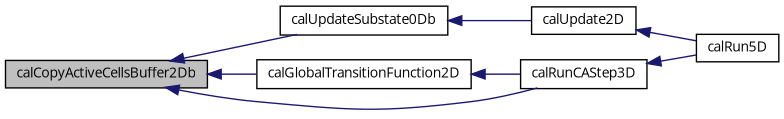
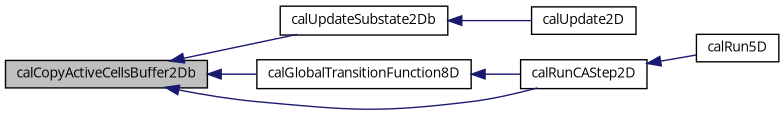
  digraph {
    fontname="Open Sans"
    rankdir=LR
    node [color=black fillcolor=white fontname="Open Sans" fontsize=10 shape=record style=filled]
    edge [color=midnightblue dir=back fontname="Open Sans" fontsize=10 labelfontname=Helvetica labelfontsize=10 style=solid]
    n1 [fillcolor=grey75 fontcolor=black height=0.2 label=calCopyActiveCellsBuffer2Db width=0.4]
-   n2 [height=0.2 label=calUpdateSubstate0Db width=0.4]
-   n3 [height=0.2 label=calGlobalTransitionFunction2D width=0.4]
-   n4 [height=0.2 label=calRunCAStep3D width=0.4]
+   n2 [height=0.2 label=calUpdateSubstate2Db width=0.4]
+   n3 [height=0.2 label=calGlobalTransitionFunction8D width=0.4]
+   n4 [height=0.2 label=calRunCAStep2D width=0.4]
    n5 [height=0.2 label=calUpdate2D width=0.4]
    n6 [height=0.2 label=calRun5D width=0.4]
    n1 -> n2
    n1 -> n3
    n1 -> n4
    n2 -> n5
    n3 -> n4
    n4 -> n6
-   n5 -> n6
  }
